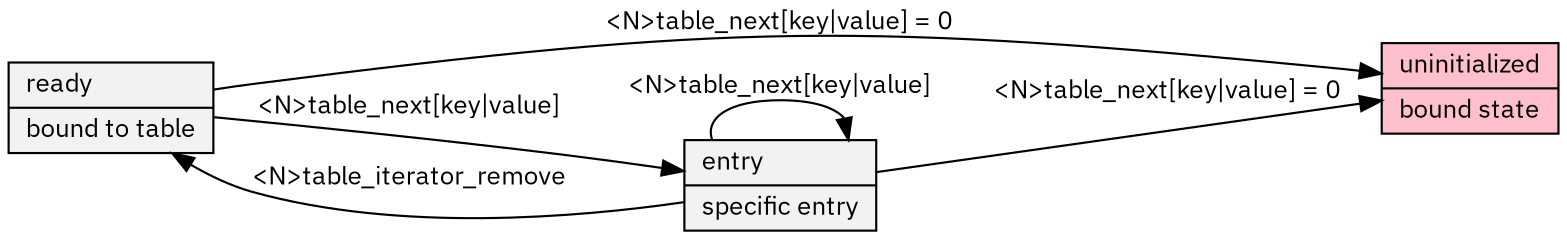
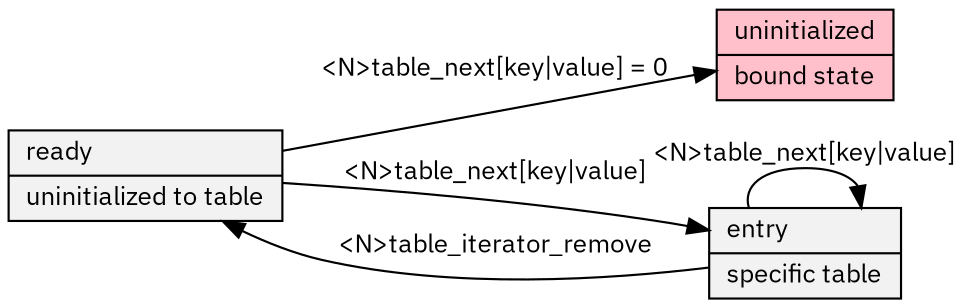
  digraph {
    fontname="IBM Plex Sans"
    fontsize=12
    rankdir=LR
    node [fillcolor=Grey95 fontname="IBM Plex Sans" fontsize=12 shape=record style=filled]
    edge [fontname="IBM Plex Sans" fontsize=12]
    n1 [fillcolor=Pink label="uninitialized\l|bound state\l"]
-   n2 [label="ready\l|bound to table\l"]
-   n3 [label="entry\l|specific entry\l"]
+   n2 [label="ready\l|uninitialized to table\l"]
+   n3 [label="entry\l|specific table\l"]
    n2 -> n1 [label="<N>table_next[key|value] = 0"]
    n2 -> n3 [label="<N>table_next[key|value]"]
-   n3 -> n1 [label="<N>table_next[key|value] = 0"]
    n3 -> n2 [label="<N>table_iterator_remove"]
    n3 -> n3 [label="<N>table_next[key|value]"]
  }
